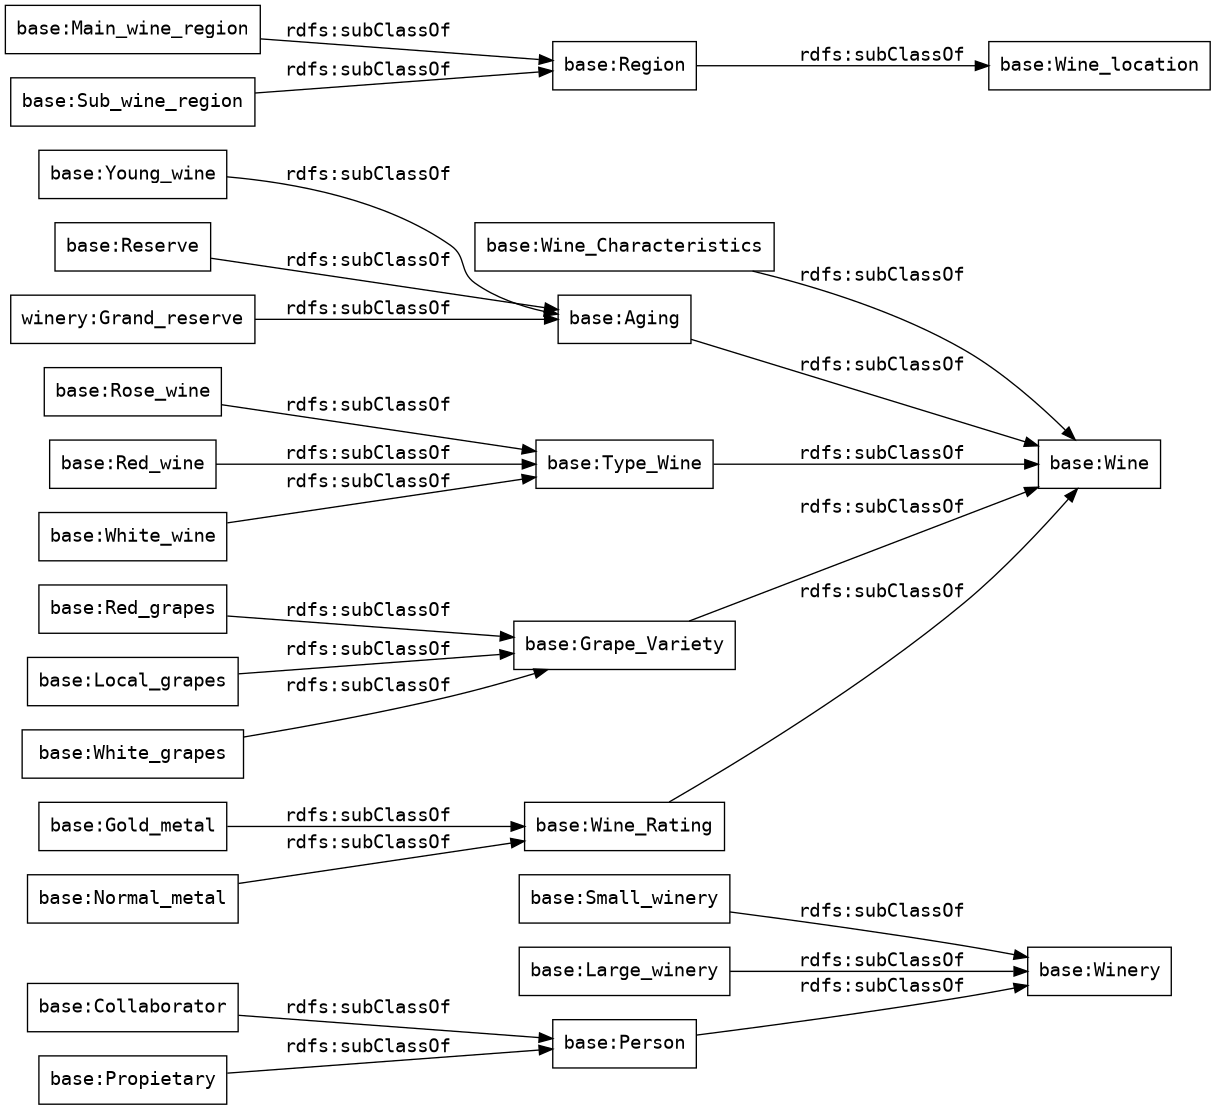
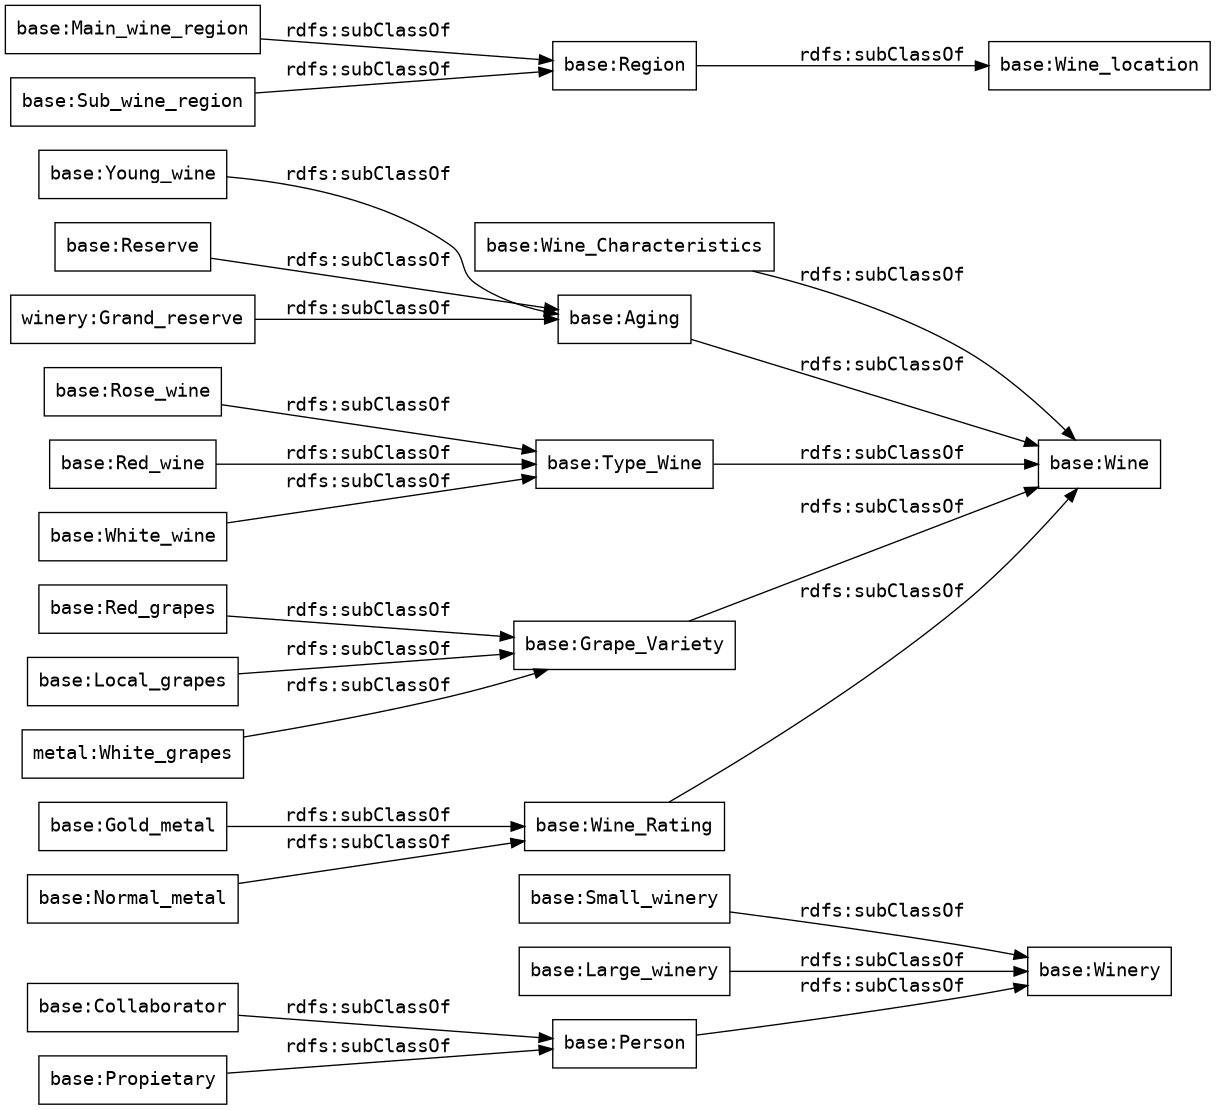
  digraph {
    fontname="DejaVu Sans Mono"
    rankdir=LR
    node [color=black fontname="DejaVu Sans Mono" shape=rectangle]
    edge [fontname="DejaVu Sans Mono"]
    "base:Person"
    "base:Winery"
    "base:Collaborator"
    "base:Wine_Characteristics"
    "base:Wine"
    "base:Region"
    "base:Wine_location"
    "base:Young_wine"
    "base:Aging"
    "base:Rose_wine"
    "base:Type_Wine"
    "base:Reserve"
    "base:Grape_Variety"
    "base:Red_wine"
    "base:Red_grapes"
    "base:Propietary"
    "base:Small_winery"
    "base:Gold_metal"
    "base:Wine_Rating"
    "base:Local_grapes"
-   "base:White_grapes"
+   "base:White_grapes" [label="metal:White_grapes"]
    "base:Main_wine_region"
    "base:Normal_metal"
    "base:White_wine"
    "base:Large_winery"
    n26 [label="winery:Grand_reserve"]
    "base:Sub_wine_region"
    "base:Person" -> "base:Winery" [label="rdfs:subClassOf"]
    "base:Collaborator" -> "base:Person" [label="rdfs:subClassOf"]
    "base:Wine_Characteristics" -> "base:Wine" [label="rdfs:subClassOf"]
    "base:Region" -> "base:Wine_location" [label="rdfs:subClassOf"]
    "base:Young_wine" -> "base:Aging" [label="rdfs:subClassOf"]
    "base:Aging" -> "base:Wine" [label="rdfs:subClassOf"]
    "base:Rose_wine" -> "base:Type_Wine" [label="rdfs:subClassOf"]
    "base:Type_Wine" -> "base:Wine" [label="rdfs:subClassOf"]
    "base:Reserve" -> "base:Aging" [label="rdfs:subClassOf"]
    "base:Grape_Variety" -> "base:Wine" [label="rdfs:subClassOf"]
    "base:Red_wine" -> "base:Type_Wine" [label="rdfs:subClassOf"]
    "base:Red_grapes" -> "base:Grape_Variety" [label="rdfs:subClassOf"]
    "base:Propietary" -> "base:Person" [label="rdfs:subClassOf"]
    "base:Small_winery" -> "base:Winery" [label="rdfs:subClassOf"]
    "base:Gold_metal" -> "base:Wine_Rating" [label="rdfs:subClassOf"]
    "base:Wine_Rating" -> "base:Wine" [label="rdfs:subClassOf"]
    "base:Local_grapes" -> "base:Grape_Variety" [label="rdfs:subClassOf"]
    "base:White_grapes" -> "base:Grape_Variety" [label="rdfs:subClassOf"]
    "base:Main_wine_region" -> "base:Region" [label="rdfs:subClassOf"]
    "base:Normal_metal" -> "base:Wine_Rating" [label="rdfs:subClassOf"]
    "base:White_wine" -> "base:Type_Wine" [label="rdfs:subClassOf"]
    "base:Large_winery" -> "base:Winery" [label="rdfs:subClassOf"]
    n26 -> "base:Aging" [label="rdfs:subClassOf"]
    "base:Sub_wine_region" -> "base:Region" [label="rdfs:subClassOf"]
  }
